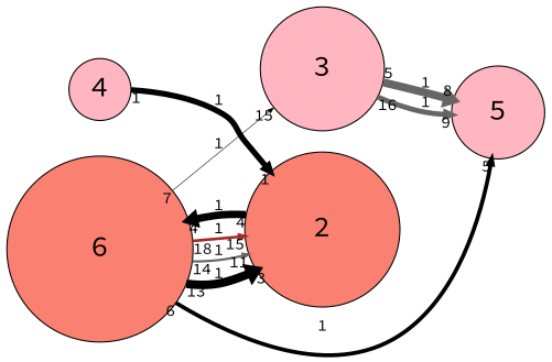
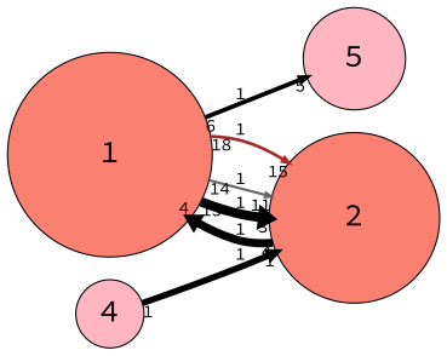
  digraph {
    fontname="Source Code Pro"
    rankdir=LR
    scale=1
    splines=spline
    node [fillcolor=lightpink fontname="Source Code Pro" fontsize=25 shape=circle style=filled]
    edge [arrowsize=0.5 capacity=1 color=black fontname="Source Code Pro" headlabel=15 splines=true to_pd=14]
-   n1 [fillcolor=salmon height=2.25 label=6 width=2.25]
+   n1 [fillcolor=salmon height=2.25 label=1 width=2.25]
    n2 [fillcolor=salmon height=1.875 label=2 width=1.875]
-   n3 [height=1.5 label=3 width=1.5]
    n4 [height=1.125 label=5 width=1.125]
    n5 [height=0.75 label=4 width=0.75]
    n1 -> n2 [color=brown from_pd=17 label=1 penwidth=2.5 pt=16 taillabel=18]
    n1 -> n2 [color=gray40 from_pd=13 headlabel=11 label=1 penwidth=2.0 pt=17 taillabel=14 to_pd=10]
    n1 -> n2 [from_pd=12 headlabel=3 label=1 penwidth=7.5 pt=6 taillabel=13 to_pd=2]
-   n1 -> n3 [from_pd=6 label=1 penwidth=0.5 pt=20 taillabel=7]
    n1 -> n4 [from_pd=5 headlabel=5 label=1 penwidth=3.5 pt=14 taillabel=6 to_pd=4]
    n2 -> n1 [from_pd=3 headlabel=4 label=1 penwidth=6.5 pt=8 taillabel=4 to_pd=3]
-   n3 -> n4 [color=gray40 from_pd=15 headlabel=9 label=1 penwidth=4.5 pt=12 taillabel=16 to_pd=8]
-   n3 -> n4 [color=gray40 from_pd=4 headlabel=8 label=1 penwidth=7.0 pt=7 taillabel=5 to_pd=7]
    n5 -> n2 [from_pd=0 headlabel=1 label=1 penwidth=5.0 pt=11 taillabel=1 to_pd=0]
  }
